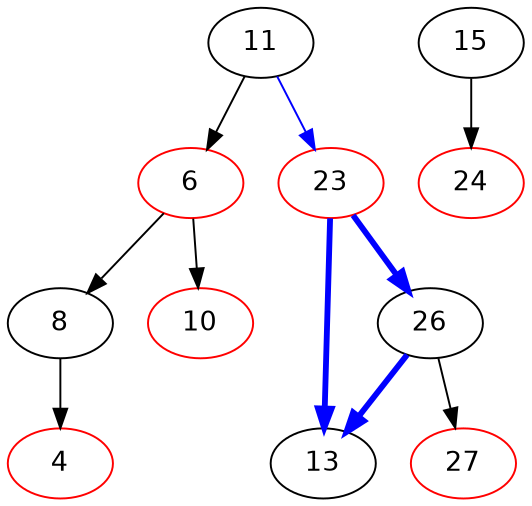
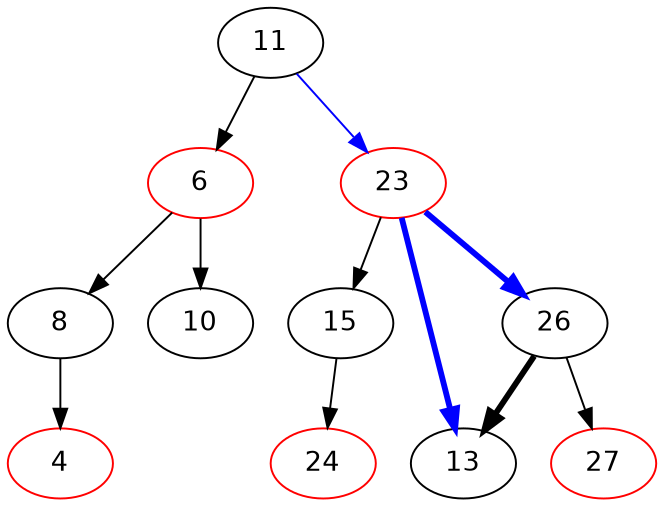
  digraph {
    fontname="DejaVu Sans"
    node [color=black fontname="DejaVu Sans"]
    edge [fontname="DejaVu Sans"]
    6 [color=red]
    11
    23 [color=red]
    n4 [label=8]
-   10 [color=red]
+   10
    15
    26
    13
    n9 [color=red label=4]
    n10 [color=red label=24]
    27 [color=red]
    6 -> n4
    6 -> 10
    11 -> 6
    11 -> 23 [color=blue]
+   23 -> 15
    23 -> 26 [color=blue penwidth=3]
    23 -> 13 [color=blue penwidth=3]
    n4 -> n9
    15 -> n10
-   26 -> 13 [color=blue penwidth=3]
+   26 -> 13 [color=black penwidth=3]
    26 -> 27
  }
